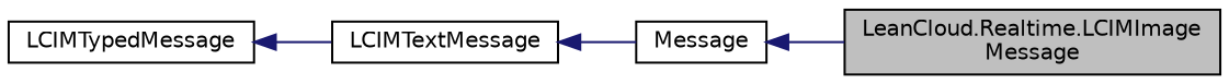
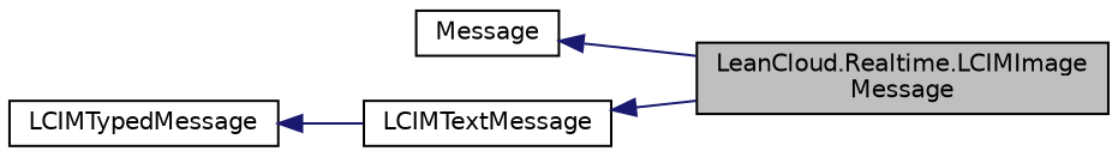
  digraph {
    rankdir=LR
    node [color=black fillcolor=white fontname=Helvetica fontsize=10 shape=record style=filled]
    edge [color=midnightblue dir=back fontname=Helvetica fontsize=10 labelfontname=Helvetica labelfontsize=10 style=solid]
    n1 [fillcolor=grey75 fontcolor=black height=0.2 label="LeanCloud.Realtime.LCIMImage\lMessage" width=0.4]
    n2 [height=0.2 label=Message width=0.4]
    n3 [height=0.2 label=LCIMTextMessage width=0.4]
    n4 [height=0.2 label=LCIMTypedMessage width=0.4]
    n2 -> n1
-   n3 -> n2
+   n3 -> n1
    n4 -> n3
  }
